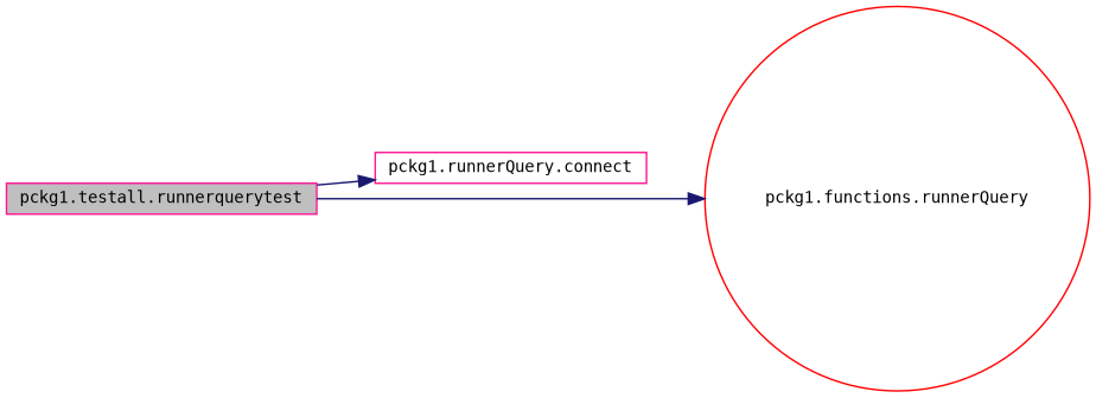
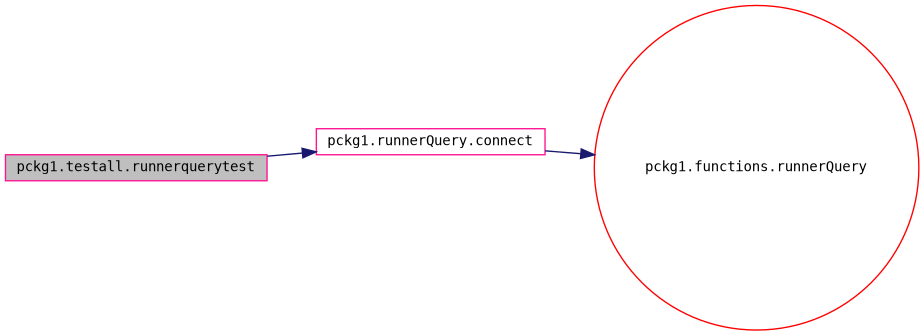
  digraph {
    fontname="DejaVu Sans Mono"
    rankdir=LR
    node [color=deeppink fillcolor=white fontname="DejaVu Sans Mono" fontsize=10 shape=box style=filled]
    edge [arrowhead=normal color=midnightblue fontname="DejaVu Sans Mono" fontsize=10 labelfontname=Helvetica labelfontsize=10 style=solid]
    n1 [fillcolor=grey75 fontcolor=black height=0.2 label="pckg1.testall.runnerquerytest" width=0.4]
    n2 [height=0.2 label="pckg1.runnerQuery.connect" width=0.4]
    n3 [color=red height=0.2 label="pckg1.functions.runnerQuery" shape=circle width=0.4]
    n1 -> n2
-   n1 -> n3
+   n2 -> n3
  }
